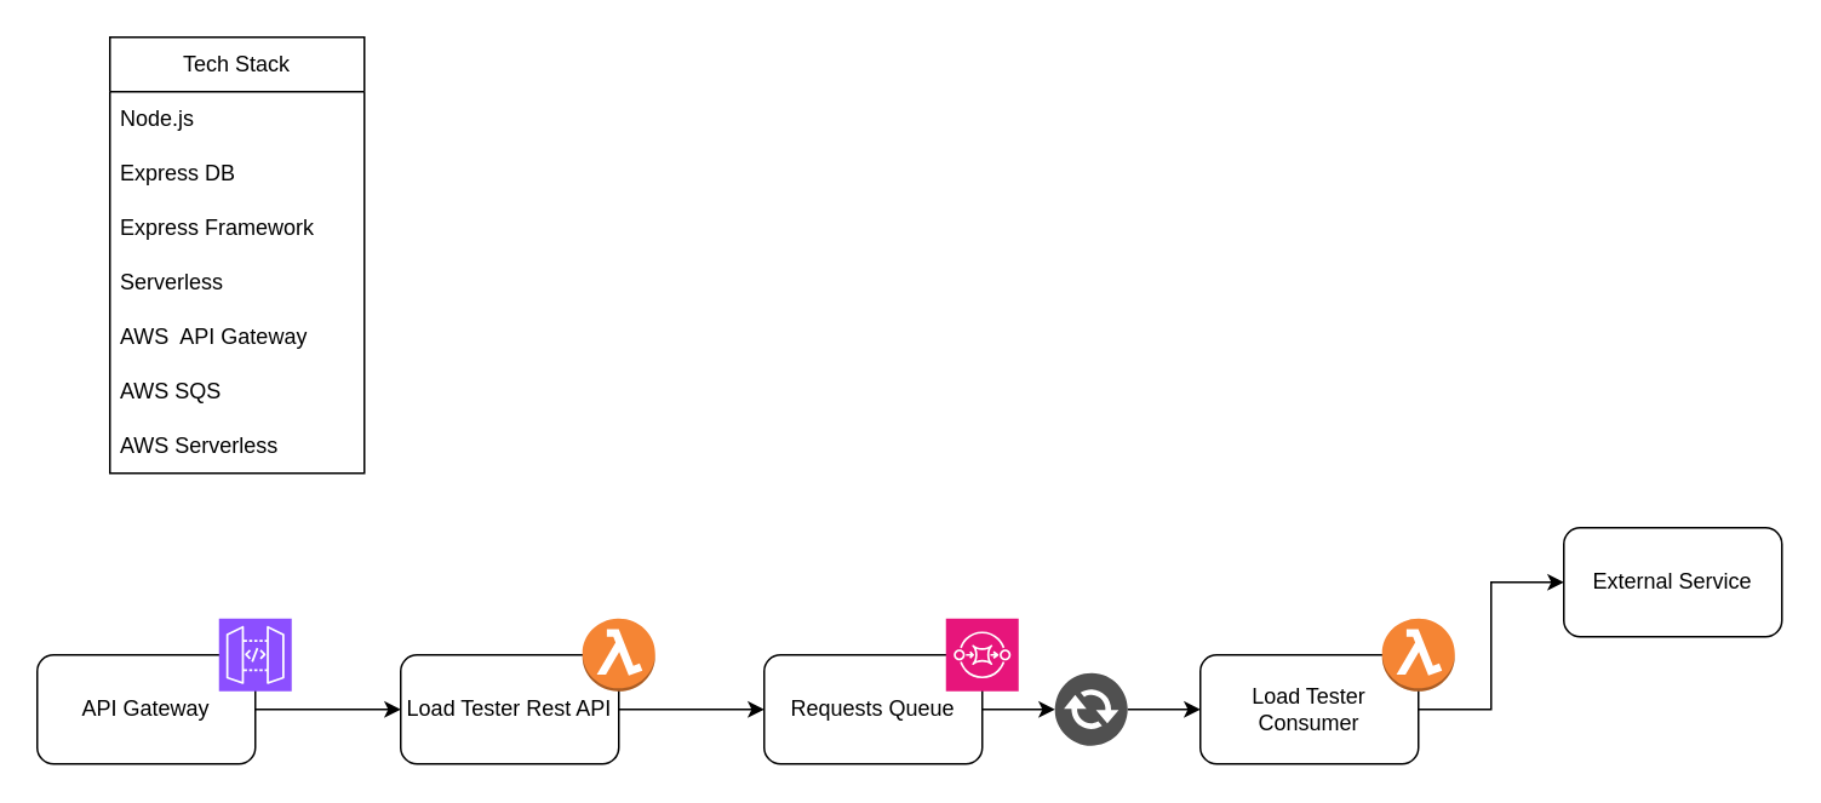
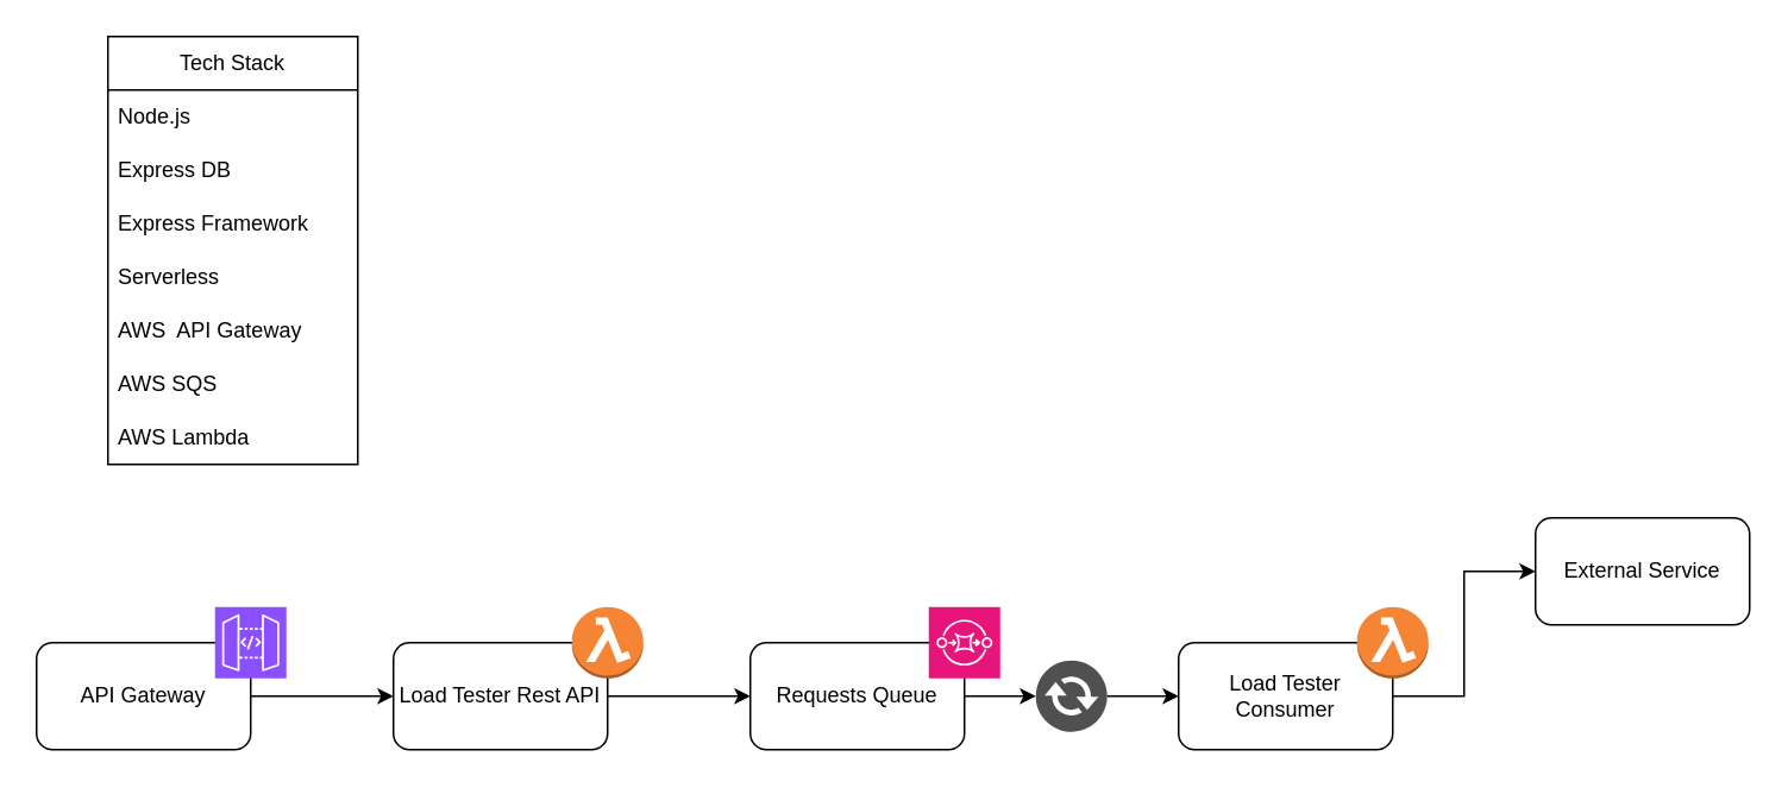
  <mxCell id="0" />
  <mxCell id="1" parent="0" />
  <mxCell id="2" value="" style="group" parent="1" connectable="0" vertex="1"><mxGeometry x="20" y="340" width="140" height="80" as="geometry" /></mxCell>
  <mxCell id="3" value="API Gateway" style="rounded=1;whiteSpace=wrap;html=1;" parent="2" vertex="1"><mxGeometry y="20" width="120" height="60" as="geometry" /></mxCell>
  <mxCell id="4" value="" style="sketch=0;points=[[0,0,0],[0.25,0,0],[0.5,0,0],[0.75,0,0],[1,0,0],[0,1,0],[0.25,1,0],[0.5,1,0],[0.75,1,0],[1,1,0],[0,0.25,0],[0,0.5,0],[0,0.75,0],[1,0.25,0],[1,0.5,0],[1,0.75,0]];outlineConnect=0;fontColor=#232F3E;fillColor=#8C4FFF;strokeColor=#ffffff;dashed=0;verticalLabelPosition=bottom;verticalAlign=top;align=center;html=1;fontSize=12;fontStyle=0;aspect=fixed;shape=mxgraph.aws4.resourceIcon;resIcon=mxgraph.aws4.api_gateway;" parent="2" vertex="1"><mxGeometry x="100" width="40" height="40" as="geometry" /></mxCell>
  <mxCell id="5" value="" style="group" parent="1" connectable="0" vertex="1"><mxGeometry x="220" y="340" width="140" height="80" as="geometry" /></mxCell>
  <mxCell id="6" value="Load Tester Rest API" style="rounded=1;whiteSpace=wrap;html=1;" parent="5" vertex="1"><mxGeometry y="20" width="120" height="60" as="geometry" /></mxCell>
  <mxCell id="7" value="" style="outlineConnect=0;dashed=0;verticalLabelPosition=bottom;verticalAlign=top;align=center;html=1;shape=mxgraph.aws3.lambda_function;fillColor=#F58534;gradientColor=none;" parent="5" vertex="1"><mxGeometry x="100" width="40" height="40" as="geometry" /></mxCell>
  <mxCell id="8" value="" style="group" parent="1" connectable="0" vertex="1"><mxGeometry x="420" y="340" width="140" height="80" as="geometry" /></mxCell>
  <mxCell id="9" value="Requests Queue" style="rounded=1;whiteSpace=wrap;html=1;" parent="8" vertex="1"><mxGeometry y="20" width="120" height="60" as="geometry" /></mxCell>
  <mxCell id="10" value="" style="sketch=0;points=[[0,0,0],[0.25,0,0],[0.5,0,0],[0.75,0,0],[1,0,0],[0,1,0],[0.25,1,0],[0.5,1,0],[0.75,1,0],[1,1,0],[0,0.25,0],[0,0.5,0],[0,0.75,0],[1,0.25,0],[1,0.5,0],[1,0.75,0]];outlineConnect=0;fontColor=#232F3E;fillColor=#E7157B;strokeColor=#ffffff;dashed=0;verticalLabelPosition=bottom;verticalAlign=top;align=center;html=1;fontSize=12;fontStyle=0;aspect=fixed;shape=mxgraph.aws4.resourceIcon;resIcon=mxgraph.aws4.sqs;" parent="8" vertex="1"><mxGeometry x="100" width="40" height="40" as="geometry" /></mxCell>
  <mxCell id="11" value="" style="group" parent="1" connectable="0" vertex="1"><mxGeometry x="660" y="340" width="140" height="80" as="geometry" /></mxCell>
  <mxCell id="12" value="Load Tester Consumer" style="rounded=1;whiteSpace=wrap;html=1;" parent="11" vertex="1"><mxGeometry y="20" width="120" height="60" as="geometry" /></mxCell>
  <mxCell id="13" value="" style="outlineConnect=0;dashed=0;verticalLabelPosition=bottom;verticalAlign=top;align=center;html=1;shape=mxgraph.aws3.lambda_function;fillColor=#F58534;gradientColor=none;" parent="11" vertex="1"><mxGeometry x="100" width="40" height="40" as="geometry" /></mxCell>
  <mxCell id="14" style="edgeStyle=orthogonalEdgeStyle;rounded=0;orthogonalLoop=1;jettySize=auto;html=1;entryX=0;entryY=0.5;entryDx=0;entryDy=0;" parent="1" source="3" target="6" edge="1"><mxGeometry relative="1" as="geometry" /></mxCell>
  <mxCell id="15" style="edgeStyle=orthogonalEdgeStyle;rounded=0;orthogonalLoop=1;jettySize=auto;html=1;entryX=0;entryY=0.5;entryDx=0;entryDy=0;" parent="1" source="6" target="9" edge="1"><mxGeometry relative="1" as="geometry" /></mxCell>
  <mxCell id="16" style="edgeStyle=orthogonalEdgeStyle;rounded=0;orthogonalLoop=1;jettySize=auto;html=1;entryX=0;entryY=0.5;entryDx=0;entryDy=0;" parent="1" source="17" target="12" edge="1"><mxGeometry relative="1" as="geometry" /></mxCell>
  <mxCell id="17" value="" style="sketch=0;pointerEvents=1;shadow=0;dashed=0;html=1;strokeColor=none;fillColor=#505050;labelPosition=center;verticalLabelPosition=bottom;verticalAlign=top;outlineConnect=0;align=center;shape=mxgraph.office.communications.exchange_active_sync;" parent="1" vertex="1"><mxGeometry x="580" y="370" width="40" height="40" as="geometry" /></mxCell>
  <mxCell id="18" style="edgeStyle=orthogonalEdgeStyle;rounded=0;orthogonalLoop=1;jettySize=auto;html=1;" parent="1" source="9" target="17" edge="1"><mxGeometry relative="1" as="geometry" /></mxCell>
  <mxCell id="19" value="External Service" style="rounded=1;whiteSpace=wrap;html=1;" parent="1" vertex="1"><mxGeometry x="860" y="290" width="120" height="60" as="geometry" /></mxCell>
  <mxCell id="20" style="edgeStyle=orthogonalEdgeStyle;rounded=0;orthogonalLoop=1;jettySize=auto;html=1;entryX=0;entryY=0.5;entryDx=0;entryDy=0;" parent="1" source="12" target="19" edge="1"><mxGeometry relative="1" as="geometry" /></mxCell>
  <mxCell id="21" value="Tech Stack" style="swimlane;fontStyle=0;childLayout=stackLayout;horizontal=1;startSize=30;horizontalStack=0;resizeParent=1;resizeParentMax=0;resizeLast=0;collapsible=1;marginBottom=0;whiteSpace=wrap;html=1;" vertex="1" parent="1"><mxGeometry x="60" y="20" width="140" height="240" as="geometry" /></mxCell>
  <mxCell id="22" value="Node.js" style="text;strokeColor=none;fillColor=none;align=left;verticalAlign=middle;spacingLeft=4;spacingRight=4;overflow=hidden;points=[[0,0.5],[1,0.5]];portConstraint=eastwest;rotatable=0;whiteSpace=wrap;html=1;" vertex="1" parent="21"><mxGeometry y="30" width="140" height="30" as="geometry" /></mxCell>
  <mxCell id="23" value="Express DB" style="text;strokeColor=none;fillColor=none;align=left;verticalAlign=middle;spacingLeft=4;spacingRight=4;overflow=hidden;points=[[0,0.5],[1,0.5]];portConstraint=eastwest;rotatable=0;whiteSpace=wrap;html=1;" vertex="1" parent="21"><mxGeometry y="60" width="140" height="30" as="geometry" /></mxCell>
  <mxCell id="24" value="Express Framework" style="text;strokeColor=none;fillColor=none;align=left;verticalAlign=middle;spacingLeft=4;spacingRight=4;overflow=hidden;points=[[0,0.5],[1,0.5]];portConstraint=eastwest;rotatable=0;whiteSpace=wrap;html=1;" vertex="1" parent="21"><mxGeometry y="90" width="140" height="30" as="geometry" /></mxCell>
  <mxCell id="25" value="Serverless" style="text;strokeColor=none;fillColor=none;align=left;verticalAlign=middle;spacingLeft=4;spacingRight=4;overflow=hidden;points=[[0,0.5],[1,0.5]];portConstraint=eastwest;rotatable=0;whiteSpace=wrap;html=1;" vertex="1" parent="21"><mxGeometry y="120" width="140" height="30" as="geometry" /></mxCell>
  <mxCell id="26" value="AWS&amp;nbsp; API Gateway" style="text;strokeColor=none;fillColor=none;align=left;verticalAlign=middle;spacingLeft=4;spacingRight=4;overflow=hidden;points=[[0,0.5],[1,0.5]];portConstraint=eastwest;rotatable=0;whiteSpace=wrap;html=1;" vertex="1" parent="21"><mxGeometry y="150" width="140" height="30" as="geometry" /></mxCell>
  <mxCell id="27" value="AWS SQS" style="text;strokeColor=none;fillColor=none;align=left;verticalAlign=middle;spacingLeft=4;spacingRight=4;overflow=hidden;points=[[0,0.5],[1,0.5]];portConstraint=eastwest;rotatable=0;whiteSpace=wrap;html=1;" vertex="1" parent="21"><mxGeometry y="180" width="140" height="30" as="geometry" /></mxCell>
- <mxCell id="28" value="AWS Serverless" style="text;strokeColor=none;fillColor=none;align=left;verticalAlign=middle;spacingLeft=4;spacingRight=4;overflow=hidden;points=[[0,0.5],[1,0.5]];portConstraint=eastwest;rotatable=0;whiteSpace=wrap;html=1;" vertex="1" parent="21"><mxGeometry y="210" width="140" height="30" as="geometry" /></mxCell>
+ <mxCell id="28" value="AWS Lambda" style="text;strokeColor=none;fillColor=none;align=left;verticalAlign=middle;spacingLeft=4;spacingRight=4;overflow=hidden;points=[[0,0.5],[1,0.5]];portConstraint=eastwest;rotatable=0;whiteSpace=wrap;html=1;" vertex="1" parent="21"><mxGeometry y="210" width="140" height="30" as="geometry" /></mxCell>
